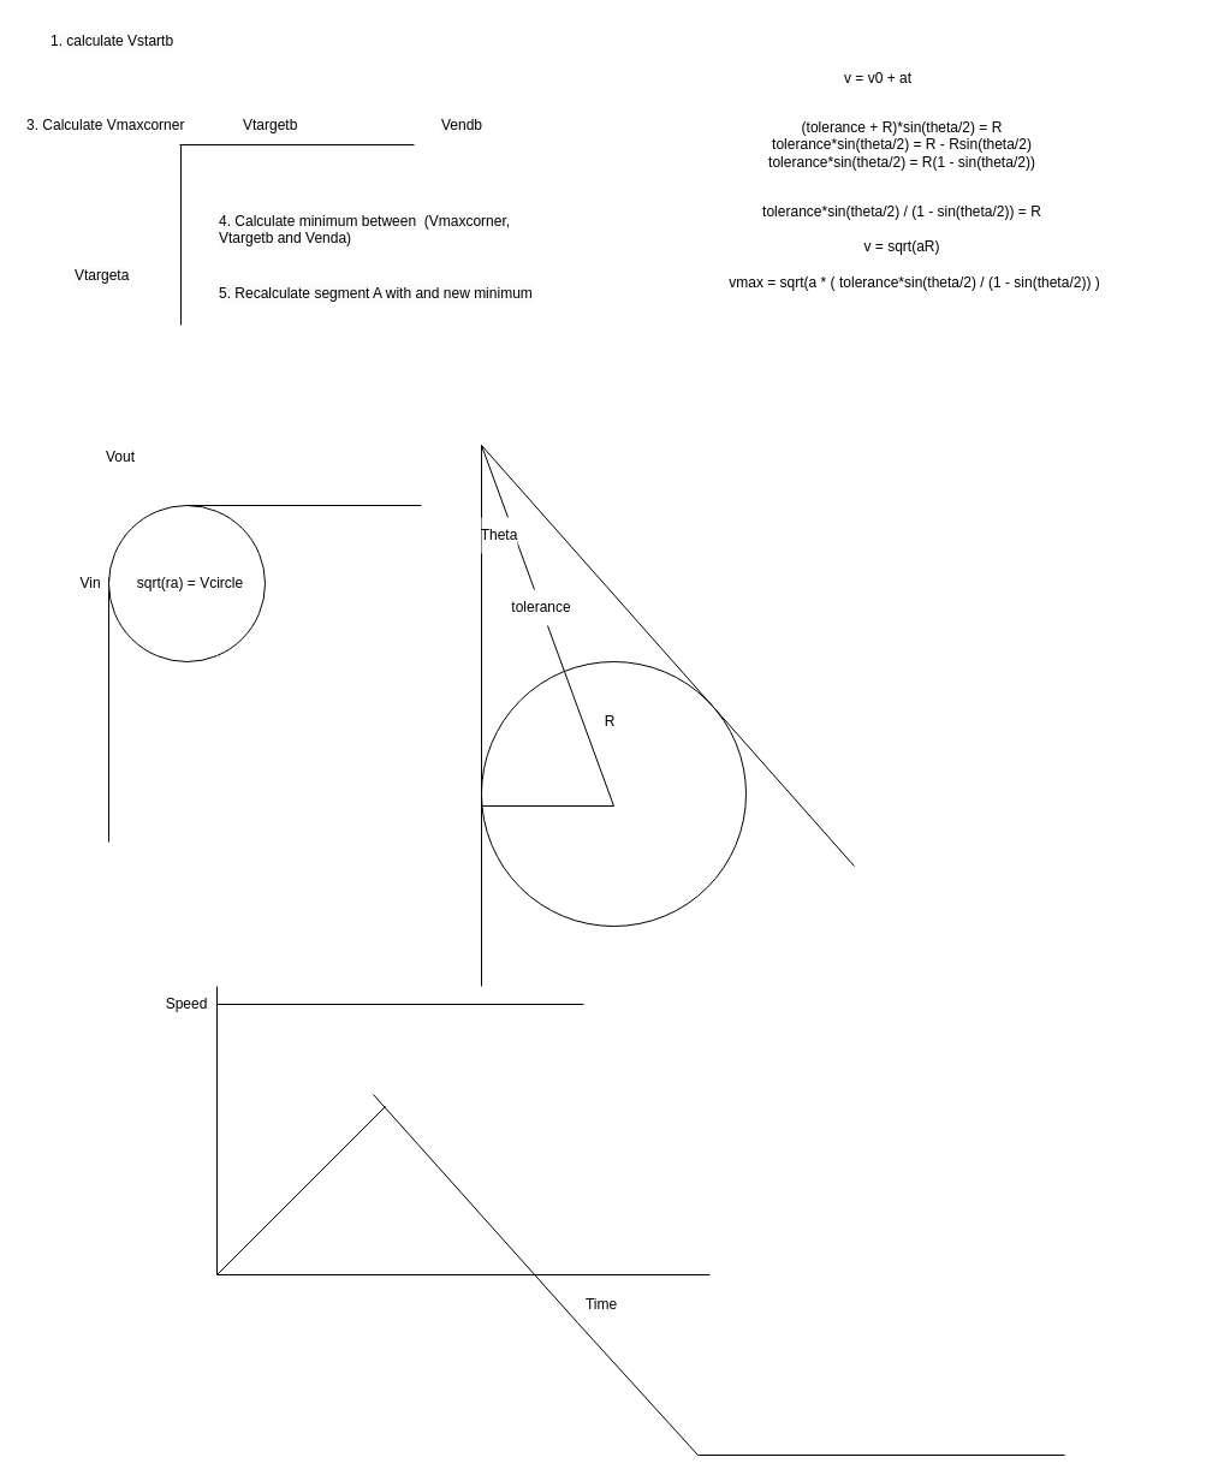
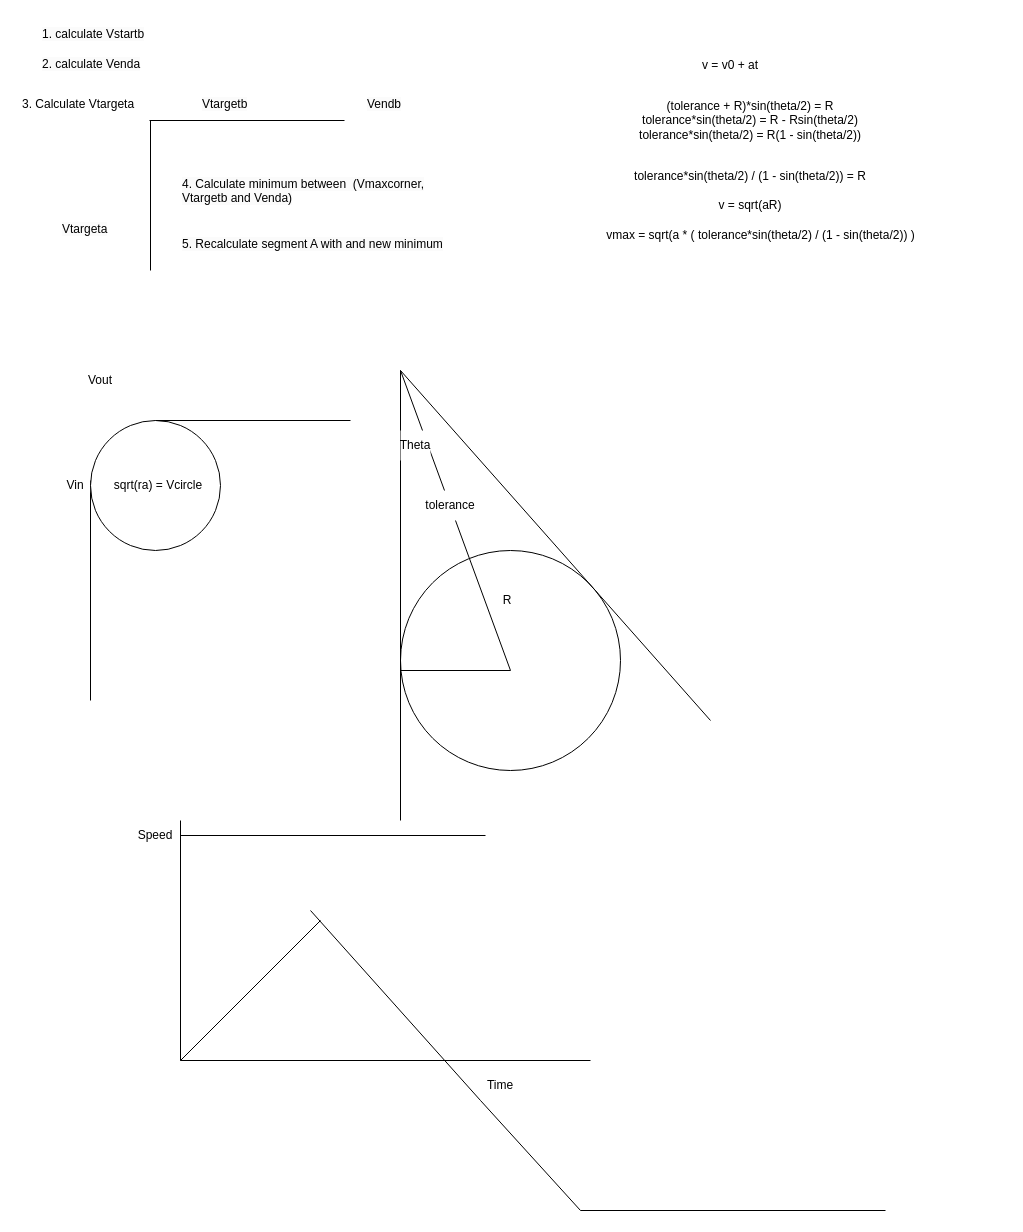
  <mxCell id="0" />
  <mxCell id="1" parent="0" />
  <mxCell id="2" value="" style="ellipse;whiteSpace=wrap;html=1;aspect=fixed;movable=0;resizable=0;rotatable=0;deletable=0;editable=0;connectable=0;" vertex="1" parent="1"><mxGeometry x="400" y="550" width="220" height="220" as="geometry" /></mxCell>
  <mxCell id="3" value="" style="endArrow=none;html=1;rounded=0;" edge="1" parent="1"><mxGeometry width="50" height="50" relative="1" as="geometry"><mxPoint x="90" y="700" as="sourcePoint" /><mxPoint x="90" y="480" as="targetPoint" /></mxGeometry></mxCell>
  <mxCell id="4" value="" style="ellipse;whiteSpace=wrap;html=1;aspect=fixed;" vertex="1" parent="1"><mxGeometry x="90" y="420" width="130" height="130" as="geometry" /></mxCell>
  <mxCell id="5" value="" style="endArrow=none;html=1;rounded=0;entryX=0.5;entryY=0;entryDx=0;entryDy=0;" edge="1" parent="1" target="4"><mxGeometry width="50" height="50" relative="1" as="geometry"><mxPoint x="350" y="420" as="sourcePoint" /><mxPoint x="310" y="330" as="targetPoint" /></mxGeometry></mxCell>
  <mxCell id="6" value="sqrt(ra) = Vcircle" style="text;html=1;strokeColor=none;fillColor=none;align=center;verticalAlign=middle;whiteSpace=wrap;rounded=0;" vertex="1" parent="1"><mxGeometry x="103" y="470" width="110" height="30" as="geometry" /></mxCell>
  <mxCell id="7" value="&lt;div style=&quot;text-align: center;&quot;&gt;&lt;br&gt;&lt;/div&gt;" style="text;whiteSpace=wrap;html=1;" vertex="1" parent="1"><mxGeometry x="250" y="630" width="90" height="40" as="geometry" /></mxCell>
  <mxCell id="8" value="Vin" style="text;html=1;strokeColor=none;fillColor=none;align=center;verticalAlign=middle;whiteSpace=wrap;rounded=0;" vertex="1" parent="1"><mxGeometry x="30" y="470" width="90" height="30" as="geometry" /></mxCell>
  <mxCell id="9" value="Vout" style="text;html=1;strokeColor=none;fillColor=none;align=center;verticalAlign=middle;whiteSpace=wrap;rounded=0;" vertex="1" parent="1"><mxGeometry x="55" y="365" width="90" height="30" as="geometry" /></mxCell>
  <mxCell id="10" value="" style="endArrow=none;html=1;rounded=0;" edge="1" parent="1"><mxGeometry width="50" height="50" relative="1" as="geometry"><mxPoint x="400" y="820" as="sourcePoint" /><mxPoint x="400" y="370" as="targetPoint" /></mxGeometry></mxCell>
  <mxCell id="11" value="" style="endArrow=none;html=1;rounded=0;" edge="1" parent="1"><mxGeometry width="50" height="50" relative="1" as="geometry"><mxPoint x="710" y="720" as="sourcePoint" /><mxPoint x="400" y="370" as="targetPoint" /></mxGeometry></mxCell>
  <mxCell id="12" value="" style="endArrow=none;html=1;rounded=0;" edge="1" parent="1"><mxGeometry width="50" height="50" relative="1" as="geometry"><mxPoint x="510" y="670" as="sourcePoint" /><mxPoint x="400" y="370" as="targetPoint" /></mxGeometry></mxCell>
  <mxCell id="13" value="" style="endArrow=none;html=1;rounded=0;" edge="1" parent="1"><mxGeometry width="50" height="50" relative="1" as="geometry"><mxPoint x="510" y="670" as="sourcePoint" /><mxPoint x="400" y="670" as="targetPoint" /></mxGeometry></mxCell>
  <mxCell id="14" value="tolerance" style="text;html=1;align=center;verticalAlign=middle;whiteSpace=wrap;rounded=0;fillColor=default;" vertex="1" parent="1"><mxGeometry x="420" y="490" width="60" height="30" as="geometry" /></mxCell>
  <mxCell id="15" value="R" style="text;html=1;align=center;verticalAlign=middle;whiteSpace=wrap;rounded=0;fillColor=default;" vertex="1" parent="1"><mxGeometry x="492" y="590" width="30" height="20" as="geometry" /></mxCell>
  <mxCell id="16" value="Theta" style="text;html=1;align=center;verticalAlign=middle;whiteSpace=wrap;rounded=0;fillColor=default;" vertex="1" parent="1"><mxGeometry x="400" y="430" width="30" height="30" as="geometry" /></mxCell>
  <mxCell id="17" value="tolerance*sin(theta/2) / (1 - sin(theta/2)) = R" style="text;html=1;align=center;verticalAlign=middle;whiteSpace=wrap;rounded=0;fillColor=default;" vertex="1" parent="1"><mxGeometry x="530" y="161" width="440" height="30" as="geometry" /></mxCell>
  <mxCell id="18" value="" style="endArrow=none;html=1;rounded=0;entryX=0.5;entryY=0;entryDx=0;entryDy=0;" edge="1" parent="1"><mxGeometry width="50" height="50" relative="1" as="geometry"><mxPoint x="344" y="120" as="sourcePoint" /><mxPoint x="149" y="120" as="targetPoint" /></mxGeometry></mxCell>
  <mxCell id="19" value="" style="endArrow=none;html=1;rounded=0;" edge="1" parent="1"><mxGeometry width="50" height="50" relative="1" as="geometry"><mxPoint x="150" y="270" as="sourcePoint" /><mxPoint x="150" y="120" as="targetPoint" /></mxGeometry></mxCell>
  <mxCell id="20" value="v = sqrt(aR)" style="text;html=1;align=center;verticalAlign=middle;whiteSpace=wrap;rounded=0;fillColor=default;" vertex="1" parent="1"><mxGeometry x="530" y="190" width="440" height="30" as="geometry" /></mxCell>
  <mxCell id="21" value="vmax = sqrt(a * ( tolerance*sin(theta/2) / (1 - sin(theta/2)) )" style="text;html=1;align=center;verticalAlign=middle;whiteSpace=wrap;rounded=0;fillColor=default;" vertex="1" parent="1"><mxGeometry x="520" y="220" width="481" height="30" as="geometry" /></mxCell>
  <mxCell id="22" value="&lt;span style=&quot;color: rgb(0, 0, 0); font-family: Helvetica; font-size: 12px; font-style: normal; font-variant-ligatures: normal; font-variant-caps: normal; font-weight: 400; letter-spacing: normal; orphans: 2; text-align: center; text-indent: 0px; text-transform: none; widows: 2; word-spacing: 0px; -webkit-text-stroke-width: 0px; background-color: rgb(251, 251, 251); text-decoration-thickness: initial; text-decoration-style: initial; text-decoration-color: initial; float: none; display: inline !important;&quot;&gt;Vendb&lt;/span&gt;" style="text;whiteSpace=wrap;html=1;" vertex="1" parent="1"><mxGeometry x="365" y="90" width="100" height="30" as="geometry" /></mxCell>
- <mxCell id="23" value="&lt;div style=&quot;text-align: center;&quot;&gt;&lt;span style=&quot;background-color: initial;&quot;&gt;3. Calculate Vmaxcorner&lt;/span&gt;&lt;/div&gt;" style="text;whiteSpace=wrap;html=1;" vertex="1" parent="1"><mxGeometry x="20" y="90" width="200" height="30" as="geometry" /></mxCell>
+ <mxCell id="23" value="&lt;div style=&quot;text-align: center;&quot;&gt;&lt;span style=&quot;background-color: initial;&quot;&gt;3. Calculate Vtargeta&lt;/span&gt;&lt;/div&gt;" style="text;whiteSpace=wrap;html=1;" vertex="1" parent="1"><mxGeometry x="20" y="90" width="200" height="30" as="geometry" /></mxCell>
  <mxCell id="24" value="&lt;span style=&quot;color: rgb(0, 0, 0); font-family: Helvetica; font-size: 12px; font-style: normal; font-variant-ligatures: normal; font-variant-caps: normal; font-weight: 400; letter-spacing: normal; orphans: 2; text-align: center; text-indent: 0px; text-transform: none; widows: 2; word-spacing: 0px; -webkit-text-stroke-width: 0px; background-color: rgb(251, 251, 251); text-decoration-thickness: initial; text-decoration-style: initial; text-decoration-color: initial; float: none; display: inline !important;&quot;&gt;Vtargetb&lt;/span&gt;" style="text;whiteSpace=wrap;html=1;" vertex="1" parent="1"><mxGeometry x="200" y="90" width="110" height="30" as="geometry" /></mxCell>
  <mxCell id="25" value="&lt;span style=&quot;color: rgb(0, 0, 0); font-family: Helvetica; font-size: 12px; font-style: normal; font-variant-ligatures: normal; font-variant-caps: normal; font-weight: 400; letter-spacing: normal; orphans: 2; text-align: center; text-indent: 0px; text-transform: none; widows: 2; word-spacing: 0px; -webkit-text-stroke-width: 0px; background-color: rgb(251, 251, 251); text-decoration-thickness: initial; text-decoration-style: initial; text-decoration-color: initial; float: none; display: inline !important;&quot;&gt;Vtargeta&lt;/span&gt;" style="text;whiteSpace=wrap;html=1;" vertex="1" parent="1"><mxGeometry x="60" y="215" width="90" height="30" as="geometry" /></mxCell>
  <mxCell id="26" value="&lt;span style=&quot;color: rgb(0, 0, 0); font-family: Helvetica; font-size: 12px; font-style: normal; font-variant-ligatures: normal; font-variant-caps: normal; font-weight: 400; letter-spacing: normal; orphans: 2; text-align: center; text-indent: 0px; text-transform: none; widows: 2; word-spacing: 0px; -webkit-text-stroke-width: 0px; background-color: rgb(251, 251, 251); text-decoration-thickness: initial; text-decoration-style: initial; text-decoration-color: initial; float: none; display: inline !important;&quot;&gt;1. calculate Vstartb&lt;br&gt;&lt;/span&gt;" style="text;whiteSpace=wrap;html=1;" vertex="1" parent="1"><mxGeometry x="40" width="259" height="30" as="geometry" y="20" /></mxCell>
  <mxCell id="27" value="v = v0 + at" style="text;html=1;align=center;verticalAlign=middle;whiteSpace=wrap;rounded=0;fillColor=default;" vertex="1" parent="1"><mxGeometry x="510" y="50" width="440" height="30" as="geometry" /></mxCell>
  <mxCell id="28" value="&lt;span style=&quot;color: rgb(0, 0, 0); font-family: Helvetica; font-size: 12px; font-style: normal; font-variant-ligatures: normal; font-variant-caps: normal; font-weight: 400; letter-spacing: normal; orphans: 2; text-align: center; text-indent: 0px; text-transform: none; widows: 2; word-spacing: 0px; -webkit-text-stroke-width: 0px; background-color: rgb(251, 251, 251); text-decoration-thickness: initial; text-decoration-style: initial; text-decoration-color: initial; float: none; display: inline !important;&quot;&gt;4. Calculate minimum between&amp;nbsp; (Vmaxcorner, Vtargetb and Venda)&lt;/span&gt;" style="text;whiteSpace=wrap;html=1;" vertex="1" parent="1"><mxGeometry x="180" y="170" width="259" height="40" as="geometry" /></mxCell>
  <mxCell id="29" value="" style="endArrow=none;html=1;rounded=0;" edge="1" parent="1"><mxGeometry width="50" height="50" relative="1" as="geometry"><mxPoint x="180" y="1060" as="sourcePoint" /><mxPoint x="520" y="1060" as="targetPoint" /></mxGeometry></mxCell>
  <mxCell id="30" value="" style="endArrow=none;html=1;rounded=0;" edge="1" parent="1"><mxGeometry width="50" height="50" relative="1" as="geometry"><mxPoint x="180" y="1060" as="sourcePoint" /><mxPoint x="180" y="820" as="targetPoint" /></mxGeometry></mxCell>
  <mxCell id="31" value="Speed" style="text;html=1;strokeColor=none;fillColor=none;align=center;verticalAlign=middle;whiteSpace=wrap;rounded=0;" vertex="1" parent="1"><mxGeometry x="125" y="820" width="60" height="30" as="geometry" /></mxCell>
  <mxCell id="32" value="" style="endArrow=none;html=1;rounded=0;" edge="1" parent="1"><mxGeometry width="50" height="50" relative="1" as="geometry"><mxPoint x="180" y="1060" as="sourcePoint" /><mxPoint x="320" y="920" as="targetPoint" /></mxGeometry></mxCell>
  <mxCell id="33" value="Time" style="text;html=1;strokeColor=none;fillColor=none;align=center;verticalAlign=middle;whiteSpace=wrap;rounded=0;" vertex="1" parent="1"><mxGeometry x="470" y="1070" width="60" height="30" as="geometry" /></mxCell>
  <mxCell id="34" value="" style="endArrow=none;html=1;rounded=0;exitX=1;exitY=0.5;exitDx=0;exitDy=0;" edge="1" parent="1"><mxGeometry width="50" height="50" relative="1" as="geometry"><mxPoint x="180" y="835" as="sourcePoint" /><mxPoint x="485" y="835" as="targetPoint" /></mxGeometry></mxCell>
  <mxCell id="35" value="" style="endArrow=none;html=1;rounded=0;exitX=1;exitY=0.5;exitDx=0;exitDy=0;" edge="1" parent="1"><mxGeometry width="50" height="50" relative="1" as="geometry"><mxPoint x="480" y="1060" as="sourcePoint" /><mxPoint x="590" y="1060" as="targetPoint" /></mxGeometry></mxCell>
  <mxCell id="36" value="" style="endArrow=none;html=1;rounded=0;exitX=1;exitY=0.5;exitDx=0;exitDy=0;" edge="1" parent="1"><mxGeometry width="50" height="50" relative="1" as="geometry"><mxPoint x="580" y="1210" as="sourcePoint" /><mxPoint x="885" y="1210" as="targetPoint" /></mxGeometry></mxCell>
  <mxCell id="37" value="" style="endArrow=none;html=1;rounded=0;" edge="1" parent="1"><mxGeometry width="50" height="50" relative="1" as="geometry"><mxPoint x="580" y="1210" as="sourcePoint" /><mxPoint x="480" y="1100" as="targetPoint" /></mxGeometry></mxCell>
  <mxCell id="38" value="" style="endArrow=none;html=1;rounded=0;" edge="1" parent="1"><mxGeometry width="50" height="50" relative="1" as="geometry"><mxPoint x="480" y="1100" as="sourcePoint" /><mxPoint x="310" y="910" as="targetPoint" /></mxGeometry></mxCell>
+ <mxCell id="39" value="&lt;span style=&quot;color: rgb(0, 0, 0); font-family: Helvetica; font-size: 12px; font-style: normal; font-variant-ligatures: normal; font-variant-caps: normal; font-weight: 400; letter-spacing: normal; orphans: 2; text-align: center; text-indent: 0px; text-transform: none; widows: 2; word-spacing: 0px; -webkit-text-stroke-width: 0px; background-color: rgb(251, 251, 251); text-decoration-thickness: initial; text-decoration-style: initial; text-decoration-color: initial; float: none; display: inline !important;&quot;&gt;2. calculate Venda&lt;br&gt;&lt;br&gt;&lt;/span&gt;" style="text;whiteSpace=wrap;html=1;" vertex="1" parent="1"><mxGeometry x="40" y="50" width="259" height="30" as="geometry" /></mxCell>
  <mxCell id="40" value="&lt;span style=&quot;color: rgb(0, 0, 0); font-family: Helvetica; font-size: 12px; font-style: normal; font-variant-ligatures: normal; font-variant-caps: normal; font-weight: 400; letter-spacing: normal; orphans: 2; text-align: center; text-indent: 0px; text-transform: none; widows: 2; word-spacing: 0px; -webkit-text-stroke-width: 0px; background-color: rgb(251, 251, 251); text-decoration-thickness: initial; text-decoration-style: initial; text-decoration-color: initial; float: none; display: inline !important;&quot;&gt;5. Recalculate segment A with and new minimum&lt;/span&gt;" style="text;whiteSpace=wrap;html=1;" vertex="1" parent="1"><mxGeometry x="180" y="230" width="280" height="30" as="geometry" /></mxCell>
  <mxCell id="41" value="(tolerance + R)*sin(theta/2) = R&lt;br&gt;tolerance*sin(theta/2) = R - Rsin(theta/2)&lt;br&gt;tolerance*sin(theta/2) = R(1 - sin(theta/2))&lt;br&gt;" style="text;html=1;align=center;verticalAlign=middle;whiteSpace=wrap;rounded=0;fillColor=default;" vertex="1" parent="1"><mxGeometry x="530" y="90" width="440" height="60" as="geometry" /></mxCell>
